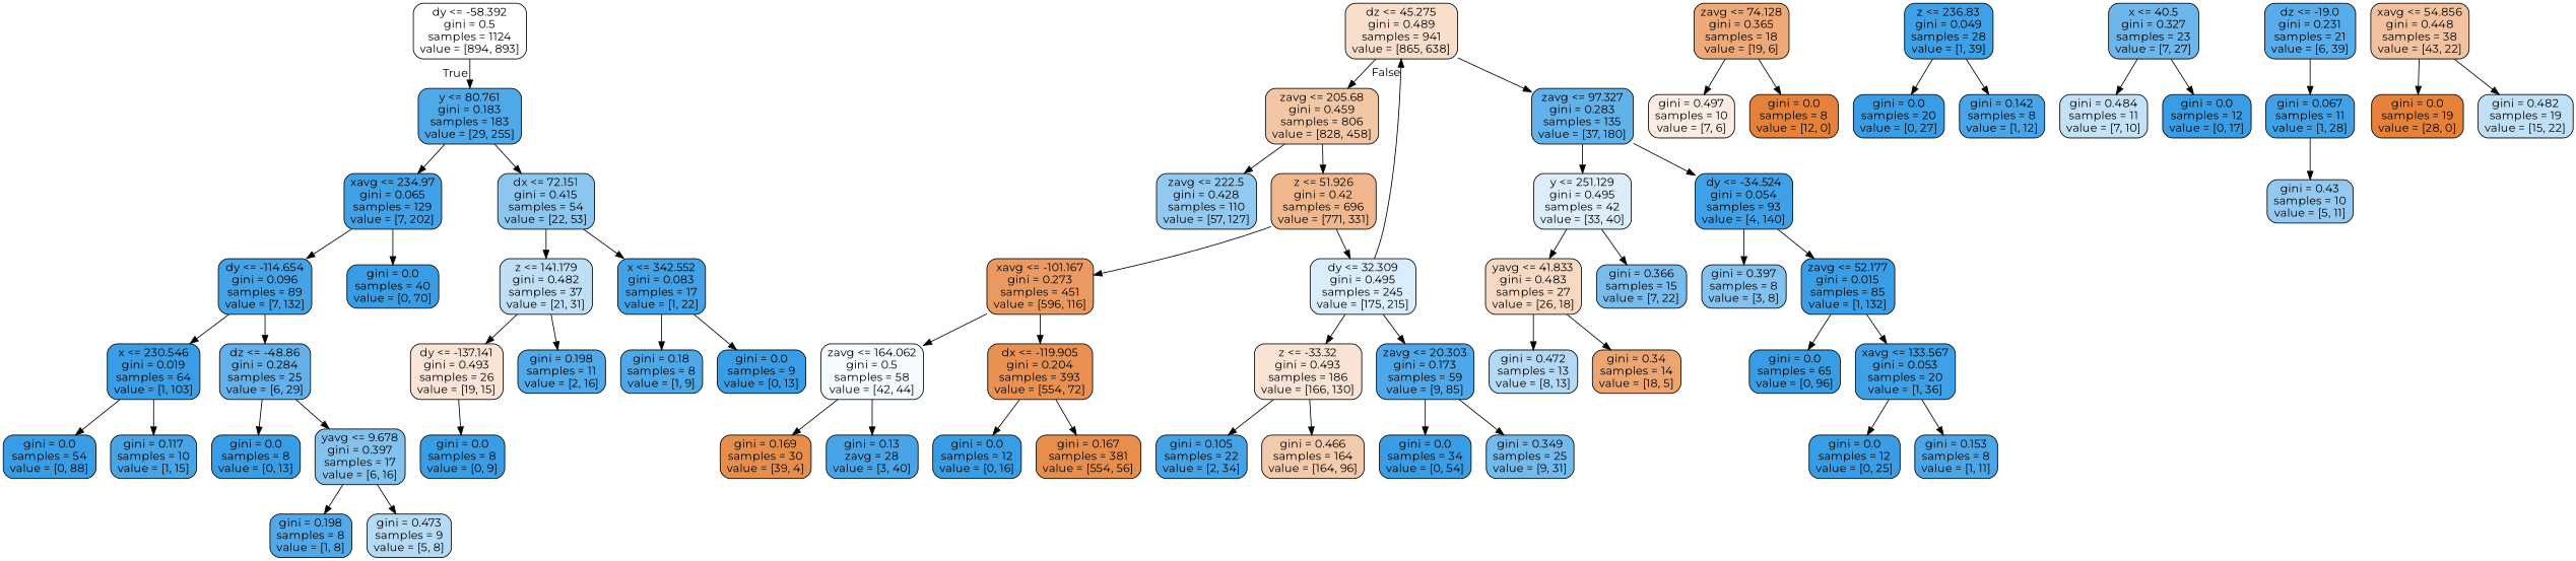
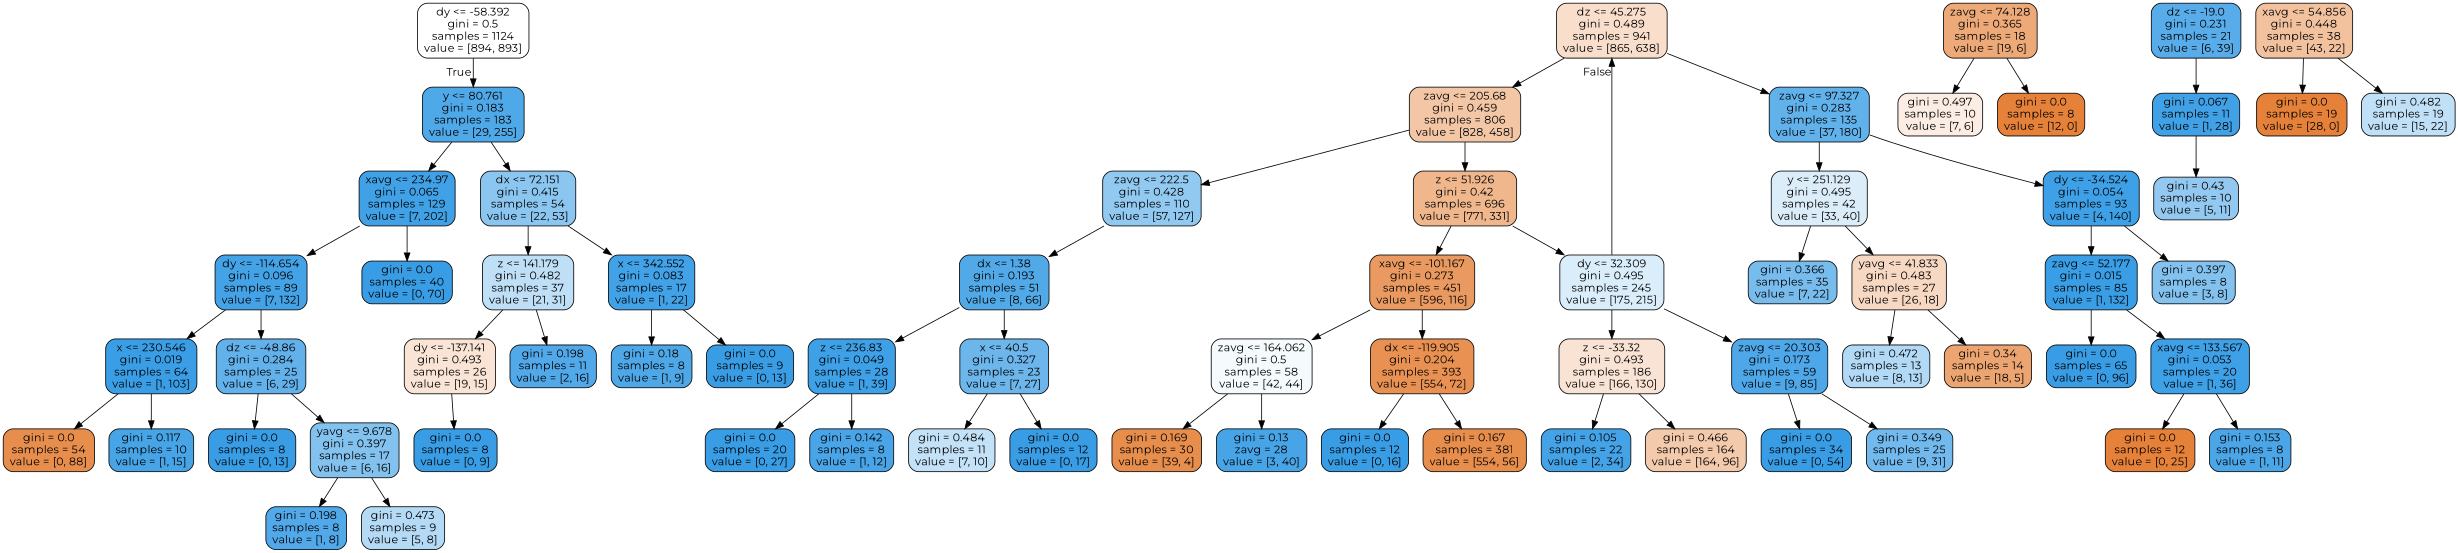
  digraph {
    fontname=Montserrat
    node [color=black fillcolor="#399de5ff" fontname=Montserrat shape=box style="filled, rounded"]
    edge [fontname=Montserrat]
    n1 [fillcolor="#e5813900" label="dy <= -58.392\ngini = 0.5\nsamples = 1124\nvalue = [894, 893]"]
    n2 [fillcolor="#399de5e2" label="y <= 80.761\ngini = 0.183\nsamples = 183\nvalue = [29, 255]"]
    n3 [fillcolor="#399de5f6" label="xavg <= 234.97\ngini = 0.065\nsamples = 129\nvalue = [7, 202]"]
    n4 [fillcolor="#399de595" label="dx <= 72.151\ngini = 0.415\nsamples = 54\nvalue = [22, 53]"]
    n5 [fillcolor="#e5813943" label="dz <= 45.275\ngini = 0.489\nsamples = 941\nvalue = [865, 638]"]
    n6 [fillcolor="#e5813972" label="zavg <= 205.68\ngini = 0.459\nsamples = 806\nvalue = [828, 458]"]
    n7 [fillcolor="#399de5cb" label="zavg <= 97.327\ngini = 0.283\nsamples = 135\nvalue = [37, 180]"]
    n8 [fillcolor="#399de5f1" label="dy <= -114.654\ngini = 0.096\nsamples = 89\nvalue = [7, 132]"]
    n9 [label="gini = 0.0\nsamples = 40\nvalue = [0, 70]"]
    n10 [fillcolor="#399de552" label="z <= 141.179\ngini = 0.482\nsamples = 37\nvalue = [21, 31]"]
    n11 [fillcolor="#399de5f3" label="x <= 342.552\ngini = 0.083\nsamples = 17\nvalue = [1, 22]"]
    n12 [fillcolor="#399de5fd" label="x <= 230.546\ngini = 0.019\nsamples = 64\nvalue = [1, 103]"]
    n13 [fillcolor="#399de5ca" label="dz <= -48.86\ngini = 0.284\nsamples = 25\nvalue = [6, 29]"]
-   n14 [label="gini = 0.0\nsamples = 54\nvalue = [0, 88]"]
+   n14 [fillcolor="#e58139e5" label="gini = 0.0\nsamples = 54\nvalue = [0, 88]"]
    n15 [fillcolor="#399de5ee" label="gini = 0.117\nsamples = 10\nvalue = [1, 15]"]
    n16 [label="gini = 0.0\nsamples = 8\nvalue = [0, 13]"]
    n17 [fillcolor="#399de59f" label="yavg <= 9.678\ngini = 0.397\nsamples = 17\nvalue = [6, 16]"]
    n18 [fillcolor="#399de5df" label="gini = 0.198\nsamples = 8\nvalue = [1, 8]"]
    n19 [fillcolor="#399de560" label="gini = 0.473\nsamples = 9\nvalue = [5, 8]"]
    n20 [fillcolor="#e5813936" label="dy <= -137.141\ngini = 0.493\nsamples = 26\nvalue = [19, 15]"]
    n21 [fillcolor="#399de5df" label="gini = 0.198\nsamples = 11\nvalue = [2, 16]"]
    n22 [fillcolor="#399de5e3" label="gini = 0.18\nsamples = 8\nvalue = [1, 9]"]
    n23 [label="gini = 0.0\nsamples = 9\nvalue = [0, 13]"]
    n24 [label="gini = 0.0\nsamples = 8\nvalue = [0, 9]"]
    n25 [fillcolor="#e58139ae" label="zavg <= 74.128\ngini = 0.365\nsamples = 18\nvalue = [19, 6]"]
    n26 [fillcolor="#e5813924" label="gini = 0.497\nsamples = 10\nvalue = [7, 6]"]
    n27 [fillcolor="#e58139ff" label="gini = 0.0\nsamples = 8\nvalue = [12, 0]"]
    n28 [fillcolor="#e5813992" label="z <= 51.926\ngini = 0.42\nsamples = 696\nvalue = [771, 331]"]
    n29 [fillcolor="#399de58d" label="zavg <= 222.5\ngini = 0.428\nsamples = 110\nvalue = [57, 127]"]
    n30 [fillcolor="#399de5f8" label="dy <= -34.524\ngini = 0.054\nsamples = 93\nvalue = [4, 140]"]
    n31 [fillcolor="#399de52d" label="y <= 251.129\ngini = 0.495\nsamples = 42\nvalue = [33, 40]"]
    n32 [fillcolor="#399de52f" label="dy <= 32.309\ngini = 0.495\nsamples = 245\nvalue = [175, 215]"]
    n33 [fillcolor="#e58139cd" label="xavg <= -101.167\ngini = 0.273\nsamples = 451\nvalue = [596, 116]"]
+   n34 [fillcolor="#399de5e0" label="dx <= 1.38\ngini = 0.193\nsamples = 51\nvalue = [8, 66]"]
    n35 [fillcolor="#e5813937" label="z <= -33.32\ngini = 0.493\nsamples = 186\nvalue = [166, 130]"]
    n36 [fillcolor="#399de5e4" label="zavg <= 20.303\ngini = 0.173\nsamples = 59\nvalue = [9, 85]"]
    n37 [fillcolor="#399de50c" label="zavg <= 164.062\ngini = 0.5\nsamples = 58\nvalue = [42, 44]"]
    n38 [fillcolor="#e58139de" label="dx <= -119.905\ngini = 0.204\nsamples = 393\nvalue = [554, 72]"]
    n39 [fillcolor="#399de5f0" label="gini = 0.105\nsamples = 22\nvalue = [2, 34]"]
    n40 [fillcolor="#e581396a" label="gini = 0.466\nsamples = 164\nvalue = [164, 96]"]
    n41 [label="gini = 0.0\nsamples = 34\nvalue = [0, 54]"]
    n42 [fillcolor="#399de5b5" label="gini = 0.349\nsamples = 25\nvalue = [9, 31]"]
    n43 [fillcolor="#e58139e5" label="gini = 0.169\nsamples = 30\nvalue = [39, 4]"]
    n44 [fillcolor="#399de5ec" label="gini = 0.13\nzavg = 28\nvalue = [3, 40]"]
    n45 [label="gini = 0.0\nsamples = 12\nvalue = [0, 16]"]
    n46 [fillcolor="#e58139e5" label="gini = 0.167\nsamples = 381\nvalue = [554, 56]"]
    n47 [fillcolor="#399de5f8" label="z <= 236.83\ngini = 0.049\nsamples = 28\nvalue = [1, 39]"]
    n48 [fillcolor="#399de5bd" label="x <= 40.5\ngini = 0.327\nsamples = 23\nvalue = [7, 27]"]
    n49 [fillcolor="#399de5d8" label="dz <= -19.0\ngini = 0.231\nsamples = 21\nvalue = [6, 39]"]
    n50 [fillcolor="#399de5f6" label="gini = 0.067\nsamples = 11\nvalue = [1, 28]"]
    n51 [fillcolor="#e581397d" label="xavg <= 54.856\ngini = 0.448\nsamples = 38\nvalue = [43, 22]"]
    n52 [fillcolor="#e58139ff" label="gini = 0.0\nsamples = 19\nvalue = [28, 0]"]
    n53 [fillcolor="#399de551" label="gini = 0.482\nsamples = 19\nvalue = [15, 22]"]
    n54 [fillcolor="#399de58b" label="gini = 0.43\nsamples = 10\nvalue = [5, 11]"]
    n55 [label="gini = 0.0\nsamples = 20\nvalue = [0, 27]"]
    n56 [fillcolor="#399de5ea" label="gini = 0.142\nsamples = 8\nvalue = [1, 12]"]
    n57 [fillcolor="#399de54d" label="gini = 0.484\nsamples = 11\nvalue = [7, 10]"]
    n58 [label="gini = 0.0\nsamples = 12\nvalue = [0, 17]"]
    n59 [fillcolor="#399de59f" label="gini = 0.397\nsamples = 8\nvalue = [3, 8]"]
    n60 [fillcolor="#399de5fd" label="zavg <= 52.177\ngini = 0.015\nsamples = 85\nvalue = [1, 132]"]
    n61 [fillcolor="#e581394e" label="yavg <= 41.833\ngini = 0.483\nsamples = 27\nvalue = [26, 18]"]
-   n62 [fillcolor="#399de5ae" label="gini = 0.366\nsamples = 15\nvalue = [7, 22]"]
+   n62 [fillcolor="#399de5ae" label="gini = 0.366\nsamples = 35\nvalue = [7, 22]"]
    n63 [label="gini = 0.0\nsamples = 65\nvalue = [0, 96]"]
    n64 [fillcolor="#399de5f8" label="xavg <= 133.567\ngini = 0.053\nsamples = 20\nvalue = [1, 36]"]
-   n65 [label="gini = 0.0\nsamples = 12\nvalue = [0, 25]"]
+   n65 [fillcolor="#e58139ff" label="gini = 0.0\nsamples = 12\nvalue = [0, 25]"]
    n66 [fillcolor="#399de5e8" label="gini = 0.153\nsamples = 8\nvalue = [1, 11]"]
    n67 [fillcolor="#399de562" label="gini = 0.472\nsamples = 13\nvalue = [8, 13]"]
    n68 [fillcolor="#e58139b8" label="gini = 0.34\nsamples = 14\nvalue = [18, 5]"]
    n1 -> n2 [headlabel=True labelangle=45 labeldistance=2.5]
    n2 -> n3
    n2 -> n4
    n3 -> n8
    n3 -> n9
    n4 -> n10
    n4 -> n11
    n5 -> n6
    n5 -> n7
    n6 -> n28
    n6 -> n29
    n7 -> n30
    n7 -> n31
    n8 -> n12
    n8 -> n13
    n10 -> n20
    n10 -> n21
    n11 -> n22
    n11 -> n23
    n12 -> n14
    n12 -> n15
    n13 -> n16
    n13 -> n17
    n17 -> n18
    n17 -> n19
    n20 -> n24
    n25 -> n26
    n25 -> n27
    n28 -> n32
    n28 -> n33
+   n29 -> n34
    n30 -> n59
    n30 -> n60
    n31 -> n61
    n31 -> n62
    n32 -> n5 [headlabel=False labelangle=-45 labeldistance=2.5]
    n32 -> n35
    n32 -> n36
    n33 -> n37
    n33 -> n38
+   n34 -> n47
+   n34 -> n48
    n35 -> n39
    n35 -> n40
    n36 -> n41
    n36 -> n42
    n37 -> n43
    n37 -> n44
    n38 -> n45
    n38 -> n46
    n47 -> n55
    n47 -> n56
    n48 -> n57
    n48 -> n58
    n49 -> n50
    n50 -> n54
    n51 -> n52
    n51 -> n53
    n60 -> n63
    n60 -> n64
    n61 -> n67
    n61 -> n68
    n64 -> n65
    n64 -> n66
  }
